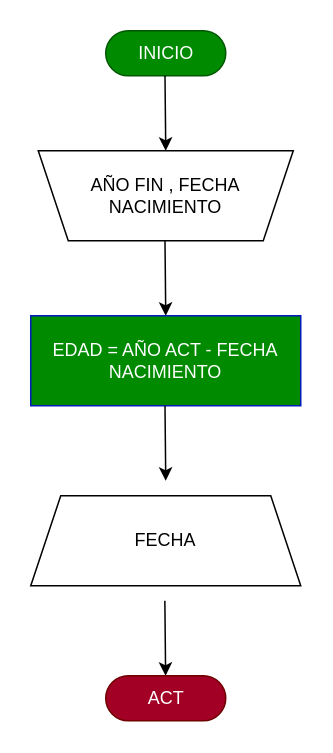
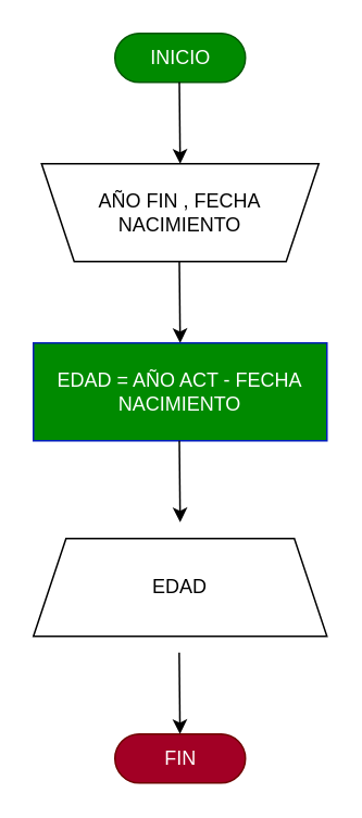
  <mxCell id="0" />
  <mxCell id="1" parent="0" />
  <mxCell id="2" value="INICIO" style="html=1;dashed=0;whitespace=wrap;shape=mxgraph.dfd.start;fillColor=#008a00;strokeColor=#005700;fontColor=#ffffff;" parent="1" vertex="1"><mxGeometry x="70" y="20" width="80" height="30" as="geometry" /></mxCell>
  <mxCell id="3" value="" style="endArrow=classic;html=1;" parent="1" edge="1"><mxGeometry width="50" height="50" relative="1" as="geometry"><mxPoint x="109.5" y="50" as="sourcePoint" /><mxPoint x="110" y="100" as="targetPoint" /></mxGeometry></mxCell>
  <mxCell id="4" value="AÑO FIN , FECHA NACIMIENTO" style="shape=trapezoid;perimeter=trapezoidPerimeter;whiteSpace=wrap;html=1;fixedSize=1;direction=west;" parent="1" vertex="1"><mxGeometry x="25" y="100" width="170" height="60" as="geometry" /></mxCell>
  <mxCell id="5" value="" style="endArrow=classic;html=1;" parent="1" edge="1"><mxGeometry width="50" height="50" relative="1" as="geometry"><mxPoint x="109.5" y="160" as="sourcePoint" /><mxPoint x="110" y="210" as="targetPoint" /></mxGeometry></mxCell>
  <mxCell id="6" value="EDAD = AÑO ACT - FECHA NACIMIENTO" style="rounded=0;whiteSpace=wrap;html=1;fillColor=#008a00;fontColor=#ffffff;strokeColor=#001DBC;" parent="1" vertex="1"><mxGeometry x="20" y="210" width="180" height="60" as="geometry" /></mxCell>
  <mxCell id="7" value="" style="endArrow=classic;html=1;" parent="1" edge="1"><mxGeometry width="50" height="50" relative="1" as="geometry"><mxPoint x="109.5" y="270" as="sourcePoint" /><mxPoint x="110" y="320" as="targetPoint" /></mxGeometry></mxCell>
- <mxCell id="8" value="FECHA" style="shape=trapezoid;perimeter=trapezoidPerimeter;whiteSpace=wrap;html=1;fixedSize=1;direction=east;" parent="1" vertex="1"><mxGeometry x="20" y="330" width="180" height="60" as="geometry" /></mxCell>
+ <mxCell id="8" value="EDAD" style="shape=trapezoid;perimeter=trapezoidPerimeter;whiteSpace=wrap;html=1;fixedSize=1;direction=east;" parent="1" vertex="1"><mxGeometry x="20" y="330" width="180" height="60" as="geometry" /></mxCell>
  <mxCell id="9" value="" style="endArrow=classic;html=1;" parent="1" edge="1"><mxGeometry width="50" height="50" relative="1" as="geometry"><mxPoint x="109.41" y="400" as="sourcePoint" /><mxPoint x="109.91" y="450" as="targetPoint" /></mxGeometry></mxCell>
- <mxCell id="10" value="ACT" style="html=1;dashed=0;whitespace=wrap;shape=mxgraph.dfd.start;fillColor=#a20025;fontColor=#ffffff;strokeColor=#6F0000;" parent="1" vertex="1"><mxGeometry x="70" y="450" width="80" height="30" as="geometry" /></mxCell>
+ <mxCell id="10" value="FIN" style="html=1;dashed=0;whitespace=wrap;shape=mxgraph.dfd.start;fillColor=#a20025;fontColor=#ffffff;strokeColor=#6F0000;" parent="1" vertex="1"><mxGeometry x="70" y="450" width="80" height="30" as="geometry" /></mxCell>
